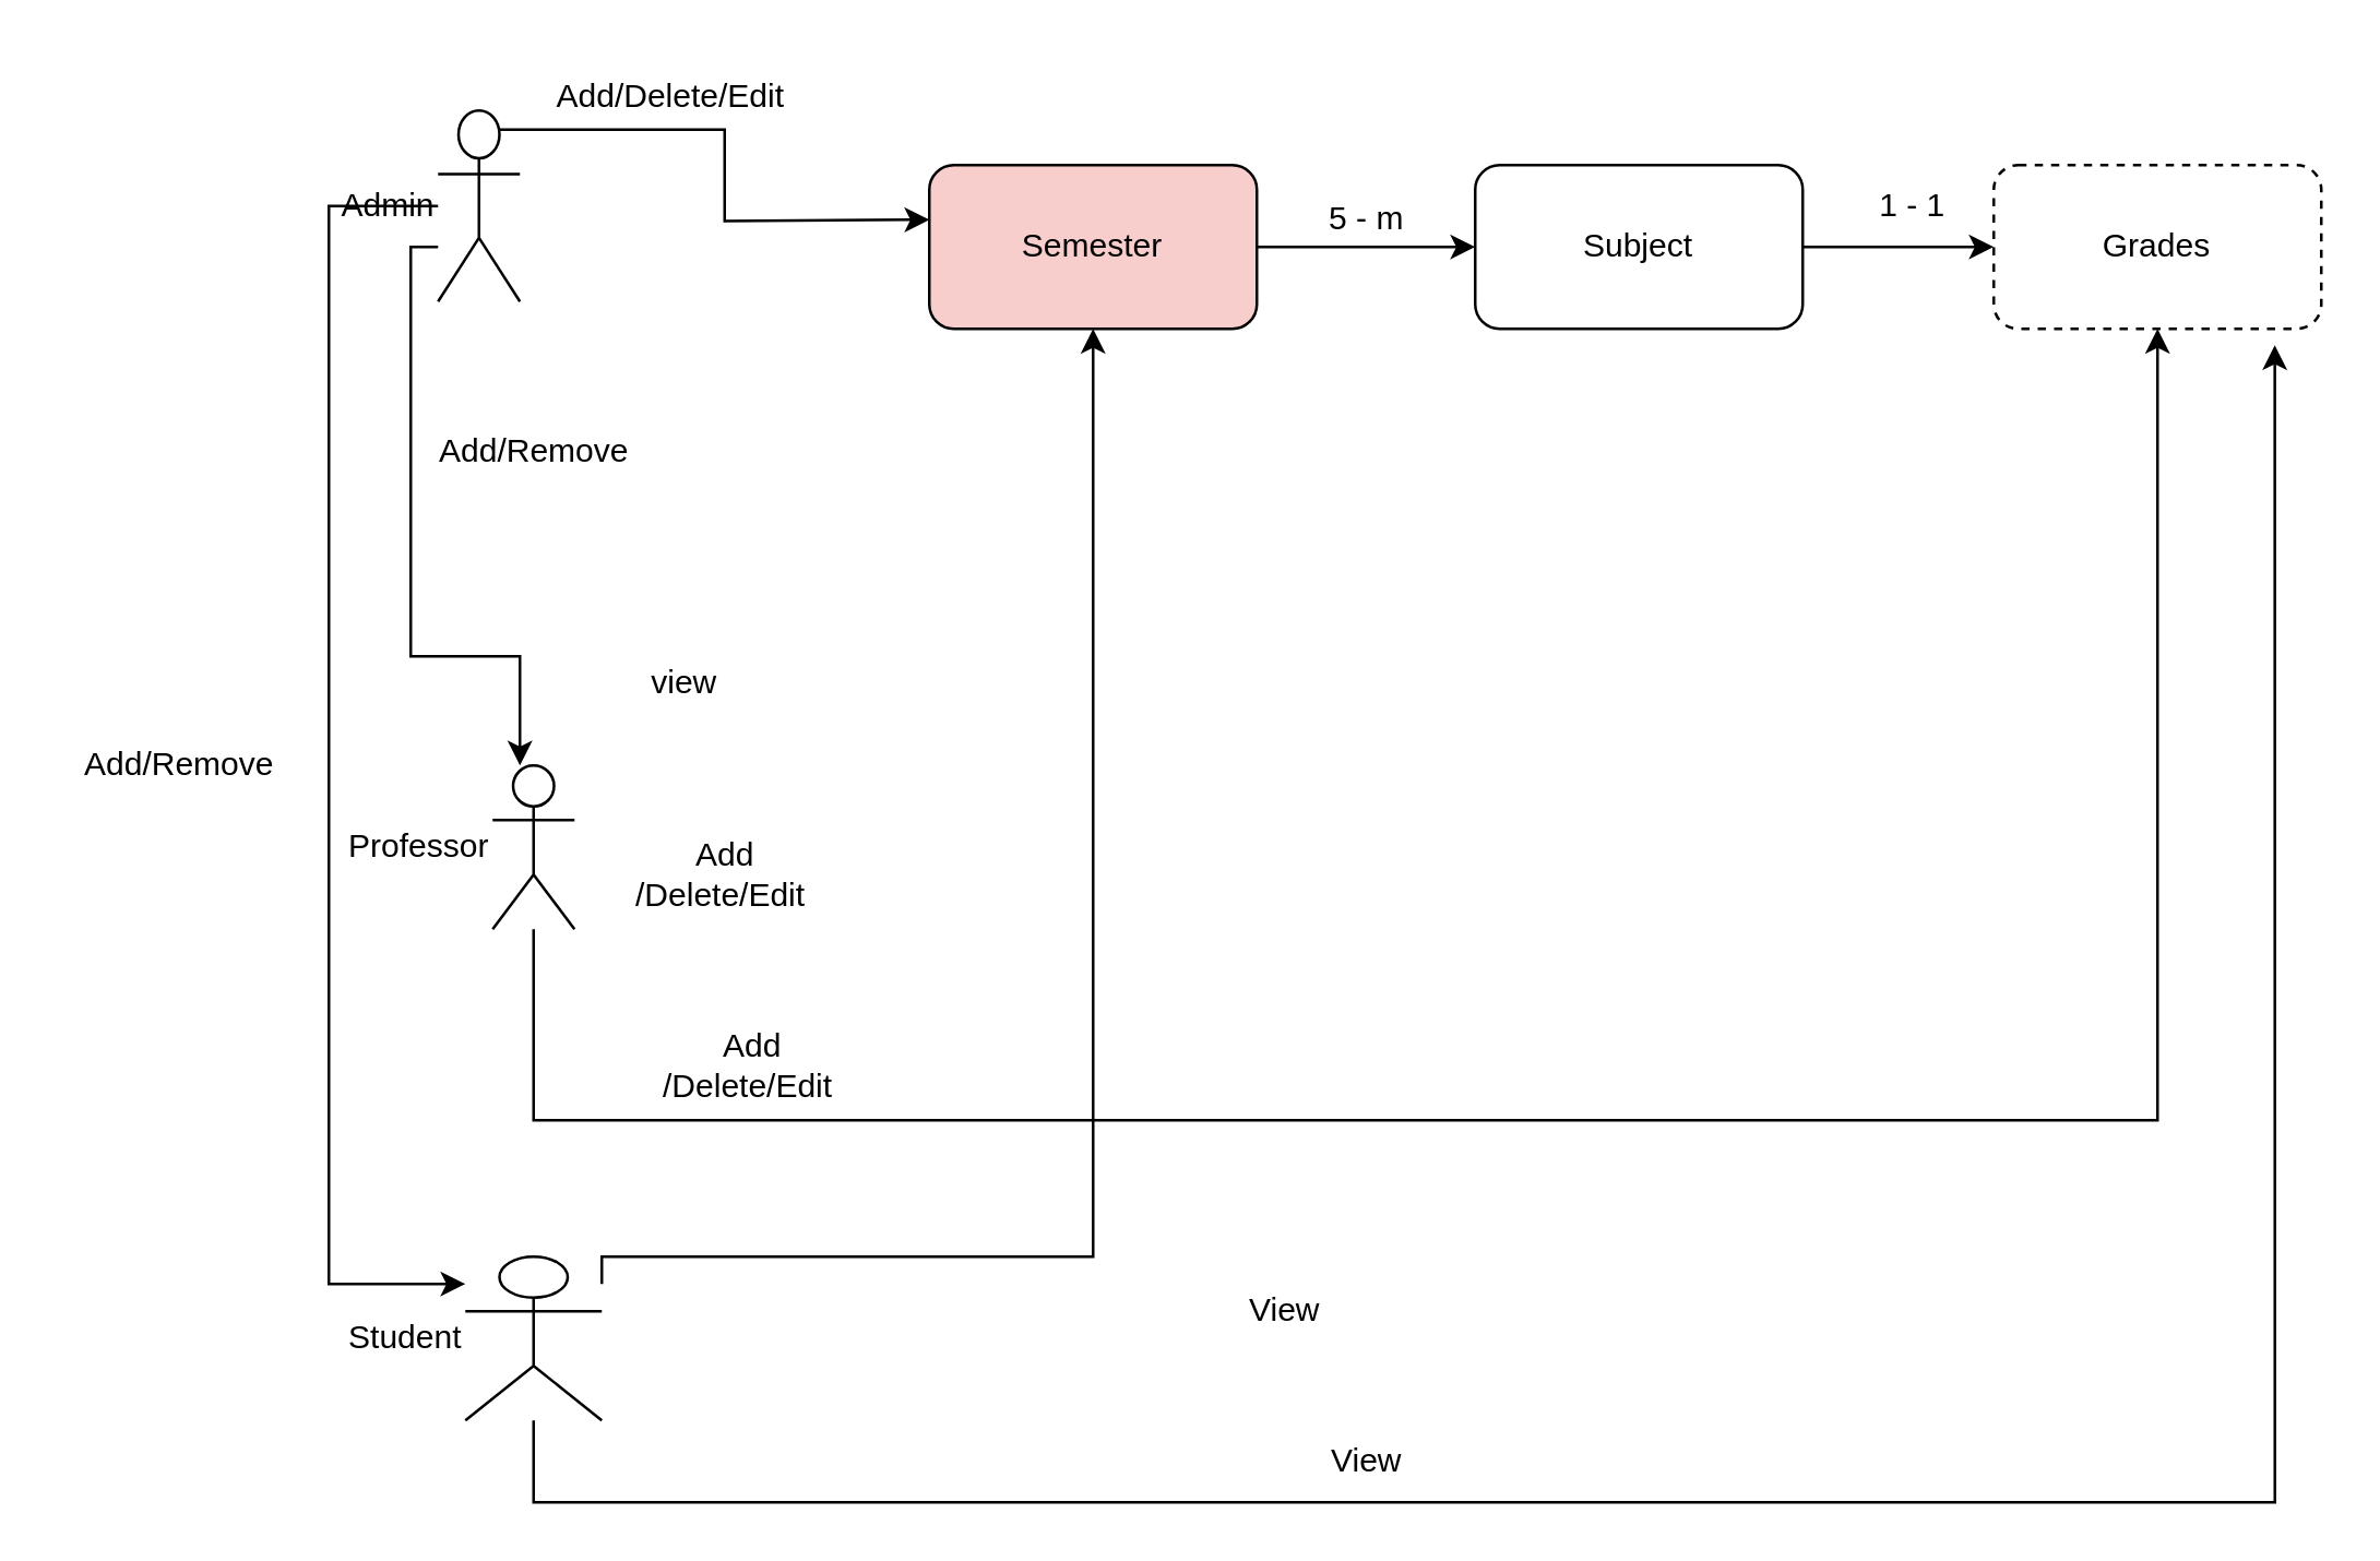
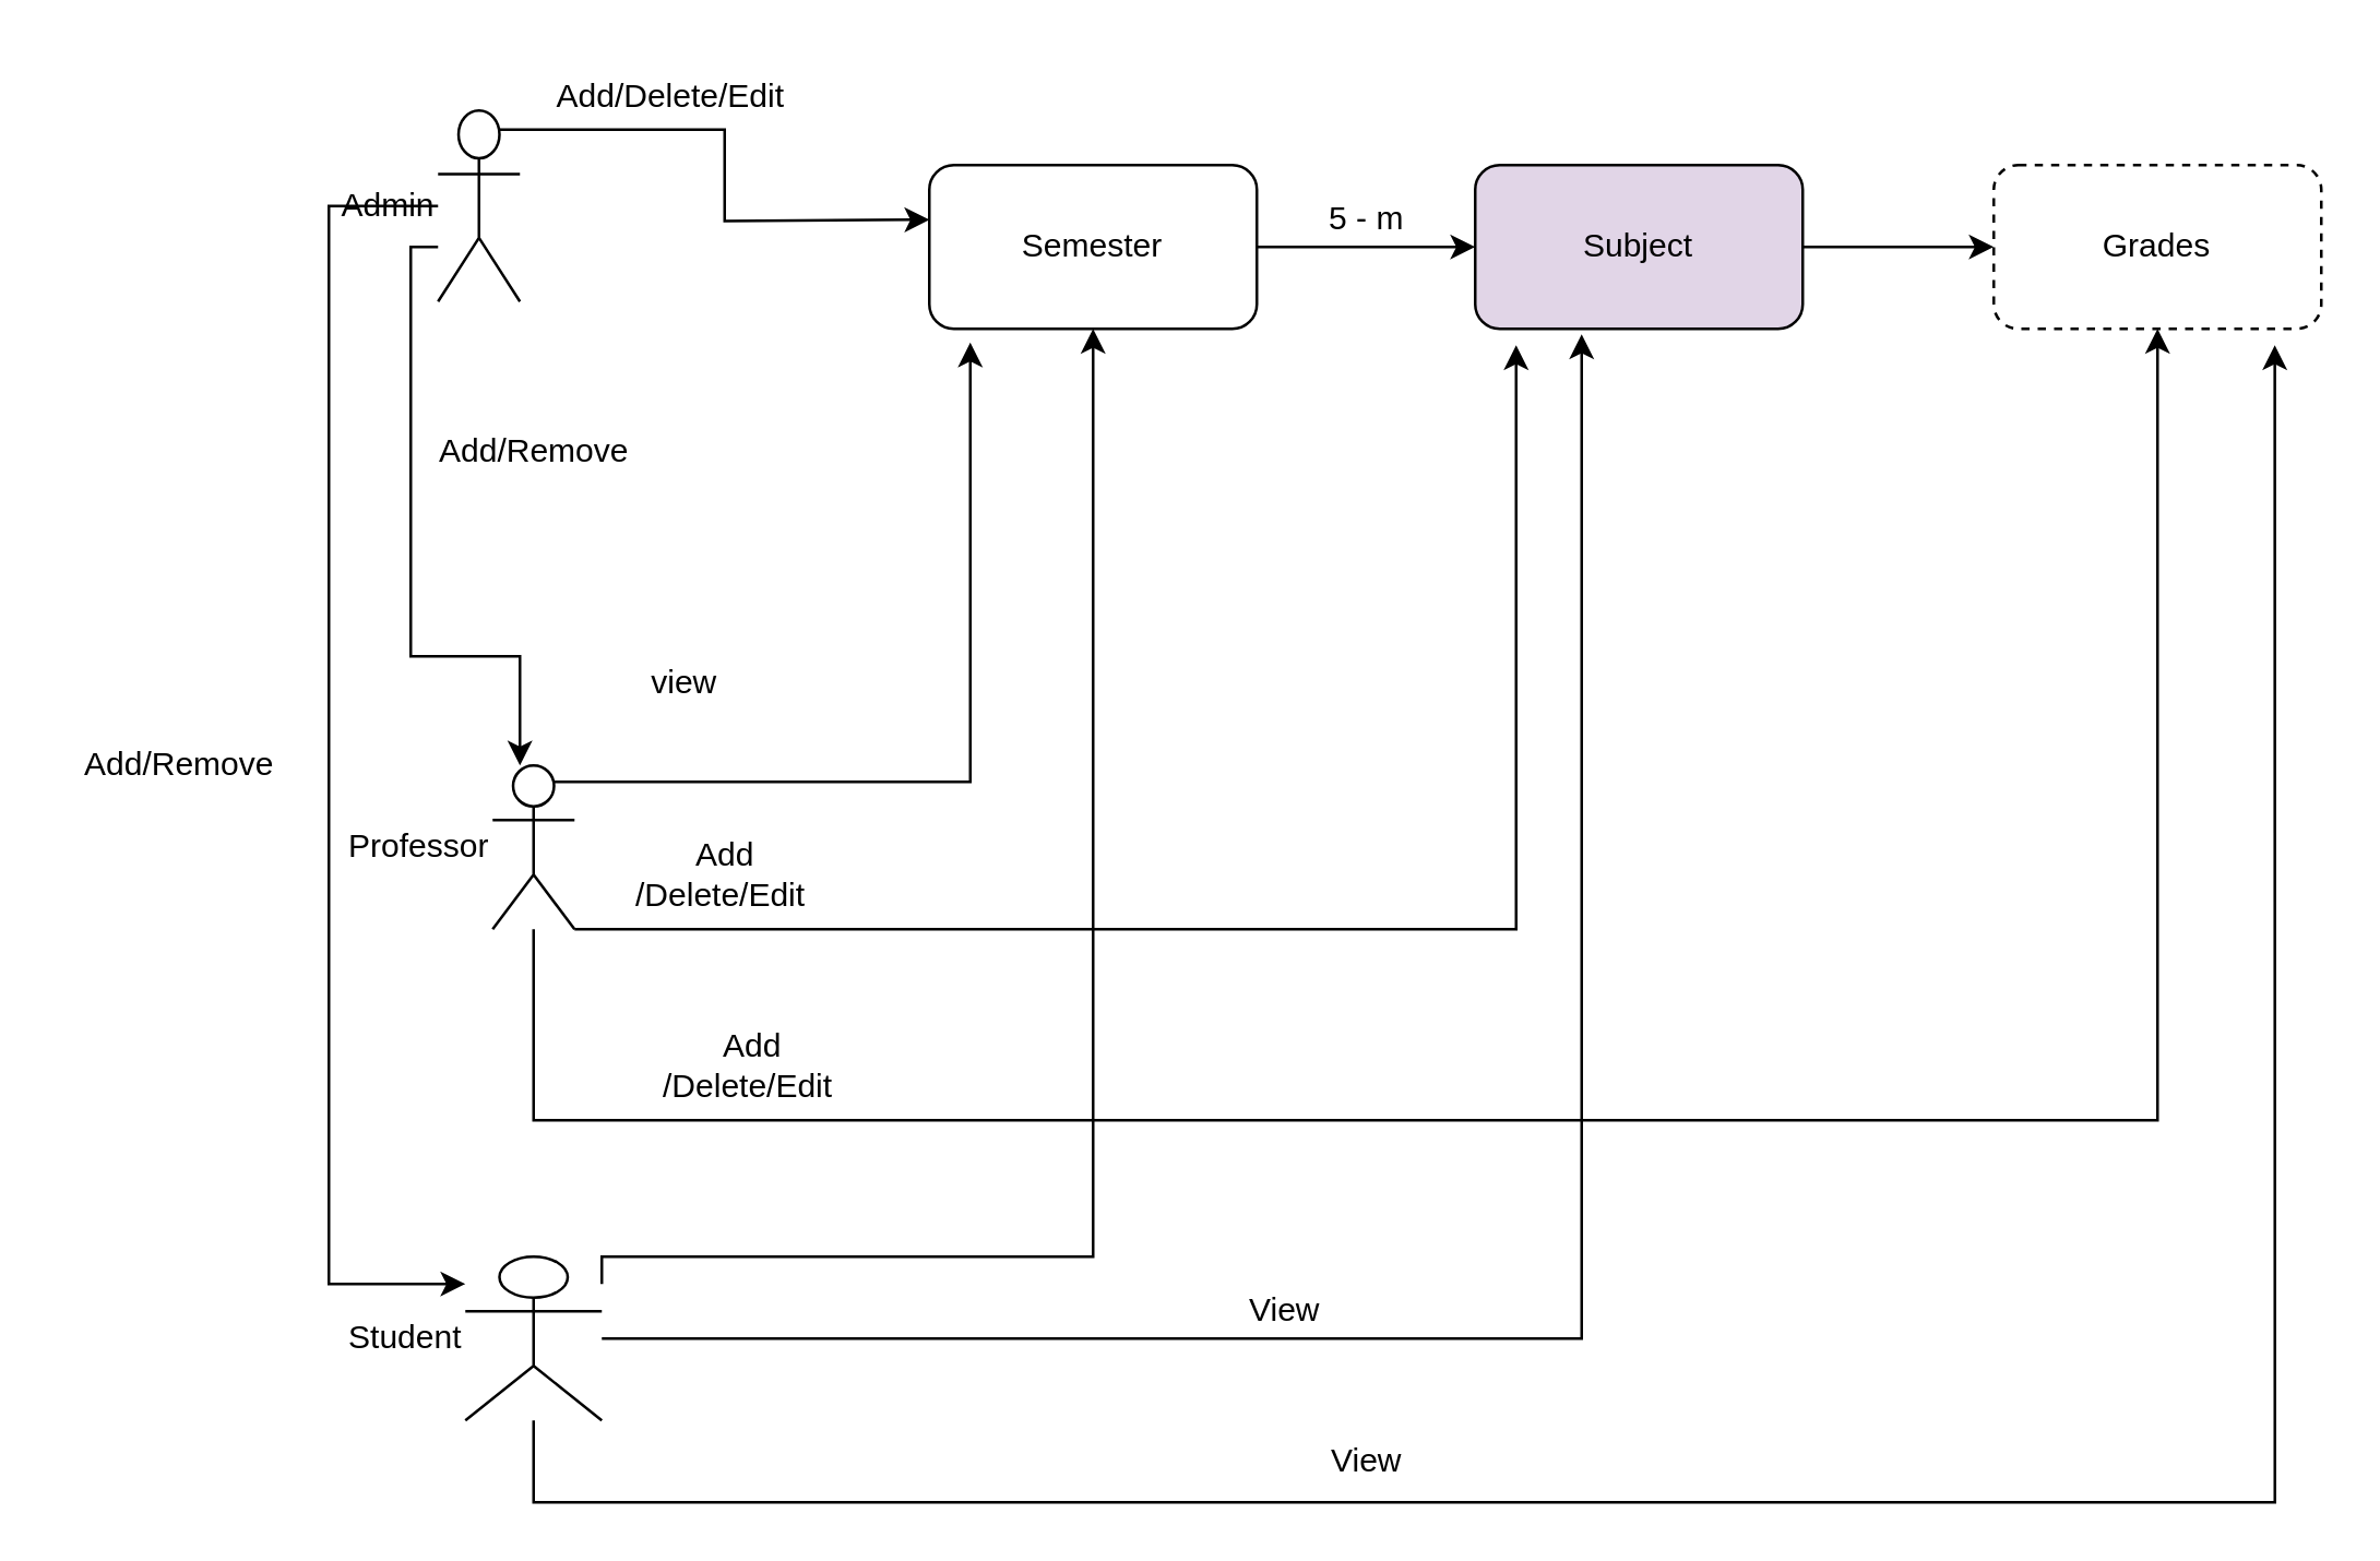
  <mxCell id="0" />
  <mxCell id="1" parent="0" />
  <mxCell id="2" style="edgeStyle=orthogonalEdgeStyle;rounded=0;orthogonalLoop=1;jettySize=auto;html=1;exitX=0.75;exitY=0.1;exitDx=0;exitDy=0;exitPerimeter=0;" edge="1" parent="1" source="5"><mxGeometry relative="1" as="geometry"><mxPoint x="340" y="80" as="targetPoint" /></mxGeometry></mxCell>
  <mxCell id="3" value="" style="edgeStyle=orthogonalEdgeStyle;rounded=0;orthogonalLoop=1;jettySize=auto;html=1;" edge="1" parent="1" source="5" target="9"><mxGeometry relative="1" as="geometry"><mxPoint x="175" y="195" as="targetPoint" /><Array as="points"><mxPoint x="150" y="90" /><mxPoint x="150" y="240" /><mxPoint x="190" y="240" /></Array></mxGeometry></mxCell>
  <mxCell id="4" value="" style="edgeStyle=orthogonalEdgeStyle;rounded=0;orthogonalLoop=1;jettySize=auto;html=1;" edge="1" parent="1" source="5" target="13"><mxGeometry relative="1" as="geometry"><mxPoint x="130" y="430" as="targetPoint" /><Array as="points"><mxPoint x="120" y="75" /><mxPoint x="120" y="470" /></Array></mxGeometry></mxCell>
  <mxCell id="5" value="Admin" style="shape=umlActor;verticalLabelPosition=middle;verticalAlign=middle;html=1;outlineConnect=0;labelPosition=left;align=right;" vertex="1" parent="1"><mxGeometry x="160" y="40" width="30" height="70" as="geometry" /></mxCell>
+ <mxCell id="6" style="edgeStyle=orthogonalEdgeStyle;rounded=0;orthogonalLoop=1;jettySize=auto;html=1;exitX=0.25;exitY=0.1;exitDx=0;exitDy=0;exitPerimeter=0;entryX=0.125;entryY=1.083;entryDx=0;entryDy=0;entryPerimeter=0;" edge="1" parent="1" source="9" target="15"><mxGeometry relative="1" as="geometry" /></mxCell>
+ <mxCell id="7" value="" style="edgeStyle=orthogonalEdgeStyle;rounded=0;orthogonalLoop=1;jettySize=auto;html=1;entryX=0.125;entryY=1.1;entryDx=0;entryDy=0;entryPerimeter=0;" edge="1" parent="1" source="9" target="20"><mxGeometry relative="1" as="geometry"><mxPoint x="265" y="310" as="targetPoint" /><Array as="points"><mxPoint x="555" y="340" /></Array></mxGeometry></mxCell>
  <mxCell id="8" value="" style="edgeStyle=orthogonalEdgeStyle;rounded=0;orthogonalLoop=1;jettySize=auto;html=1;" edge="1" parent="1" source="9" target="23"><mxGeometry relative="1" as="geometry"><mxPoint x="250" y="425" as="targetPoint" /><Array as="points"><mxPoint x="195" y="410" /><mxPoint x="790" y="410" /></Array></mxGeometry></mxCell>
  <mxCell id="9" value="Professor" style="shape=umlActor;verticalLabelPosition=middle;verticalAlign=middle;html=1;outlineConnect=0;labelPosition=left;align=right;" vertex="1" parent="1"><mxGeometry x="180" y="280" width="30" height="60" as="geometry" /></mxCell>
  <mxCell id="10" style="edgeStyle=orthogonalEdgeStyle;rounded=0;orthogonalLoop=1;jettySize=auto;html=1;entryX=0.5;entryY=1;entryDx=0;entryDy=0;" edge="1" parent="1" target="15"><mxGeometry relative="1" as="geometry"><mxPoint x="220" y="470" as="sourcePoint" /><mxPoint x="400" y="130" as="targetPoint" /><Array as="points"><mxPoint x="220" y="460" /><mxPoint x="400" y="460" /></Array></mxGeometry></mxCell>
+ <mxCell id="11" value="" style="edgeStyle=orthogonalEdgeStyle;rounded=0;orthogonalLoop=1;jettySize=auto;html=1;entryX=0.325;entryY=1.033;entryDx=0;entryDy=0;entryPerimeter=0;" edge="1" parent="1" source="13" target="20"><mxGeometry relative="1" as="geometry"><mxPoint x="580" y="130" as="targetPoint" /></mxGeometry></mxCell>
  <mxCell id="12" value="" style="edgeStyle=orthogonalEdgeStyle;rounded=0;orthogonalLoop=1;jettySize=auto;html=1;entryX=0.858;entryY=1.1;entryDx=0;entryDy=0;entryPerimeter=0;" edge="1" parent="1" source="13" target="23"><mxGeometry relative="1" as="geometry"><mxPoint x="195" y="600" as="targetPoint" /><Array as="points"><mxPoint x="195" y="550" /><mxPoint x="833" y="550" /></Array></mxGeometry></mxCell>
  <mxCell id="13" value="Student" style="shape=umlActor;verticalLabelPosition=middle;verticalAlign=middle;html=1;outlineConnect=0;labelPosition=left;align=right;" vertex="1" parent="1"><mxGeometry x="170" y="460" width="50" height="60" as="geometry" /></mxCell>
  <mxCell id="14" value="" style="edgeStyle=orthogonalEdgeStyle;rounded=0;orthogonalLoop=1;jettySize=auto;html=1;" edge="1" parent="1" source="15" target="20"><mxGeometry relative="1" as="geometry" /></mxCell>
- <mxCell id="15" value="Semester" style="rounded=1;whiteSpace=wrap;html=1;fillColor=#f8cecc;" vertex="1" parent="1"><mxGeometry x="340" y="60" width="120" height="60" as="geometry" /></mxCell>
+ <mxCell id="15" value="Semester" style="rounded=1;whiteSpace=wrap;html=1;" vertex="1" parent="1"><mxGeometry x="340" y="60" width="120" height="60" as="geometry" /></mxCell>
  <mxCell id="16" value="view" style="text;html=1;align=center;verticalAlign=middle;resizable=0;points=[];autosize=1;strokeColor=none;fillColor=none;" vertex="1" parent="1"><mxGeometry x="225" y="235" width="50" height="30" as="geometry" /></mxCell>
  <mxCell id="17" value="Add/Delete/Edit" style="text;html=1;align=center;verticalAlign=middle;resizable=0;points=[];autosize=1;strokeColor=none;fillColor=none;" vertex="1" parent="1"><mxGeometry x="190" y="20" width="110" height="30" as="geometry" /></mxCell>
  <mxCell id="18" value="Add/Remove" style="text;html=1;align=center;verticalAlign=middle;resizable=0;points=[];autosize=1;strokeColor=none;fillColor=none;" vertex="1" parent="1"><mxGeometry x="150" y="150" width="90" height="30" as="geometry" /></mxCell>
  <mxCell id="19" value="" style="edgeStyle=orthogonalEdgeStyle;rounded=0;orthogonalLoop=1;jettySize=auto;html=1;" edge="1" parent="1" source="20" target="23"><mxGeometry relative="1" as="geometry" /></mxCell>
- <mxCell id="20" value="Subject" style="whiteSpace=wrap;html=1;rounded=1;" vertex="1" parent="1"><mxGeometry x="540" y="60" width="120" height="60" as="geometry" /></mxCell>
+ <mxCell id="20" value="Subject" style="whiteSpace=wrap;html=1;rounded=1;fillColor=#e1d5e7;" vertex="1" parent="1"><mxGeometry x="540" y="60" width="120" height="60" as="geometry" /></mxCell>
  <mxCell id="21" value="View" style="text;html=1;align=center;verticalAlign=middle;resizable=0;points=[];autosize=1;strokeColor=none;fillColor=none;" vertex="1" parent="1"><mxGeometry x="445" y="465" width="50" height="30" as="geometry" /></mxCell>
  <mxCell id="22" value="Add&lt;br&gt;/Delete/Edit&amp;nbsp;" style="text;html=1;align=center;verticalAlign=middle;resizable=0;points=[];autosize=1;strokeColor=none;fillColor=none;" vertex="1" parent="1"><mxGeometry x="220" y="300" width="90" height="40" as="geometry" /></mxCell>
  <mxCell id="23" value="Grades" style="rounded=1;whiteSpace=wrap;html=1;dashed=1;" vertex="1" parent="1"><mxGeometry x="730" y="60" width="120" height="60" as="geometry" /></mxCell>
  <mxCell id="24" value="View" style="text;html=1;align=center;verticalAlign=middle;resizable=0;points=[];autosize=1;strokeColor=none;fillColor=none;" vertex="1" parent="1"><mxGeometry x="475" y="520" width="50" height="30" as="geometry" /></mxCell>
  <mxCell id="25" value="Add&lt;br&gt;/Delete/Edit&amp;nbsp;" style="text;html=1;align=center;verticalAlign=middle;resizable=0;points=[];autosize=1;strokeColor=none;fillColor=none;" vertex="1" parent="1"><mxGeometry x="230" y="370" width="90" height="40" as="geometry" /></mxCell>
  <mxCell id="26" value="5 - m" style="text;html=1;align=center;verticalAlign=middle;resizable=0;points=[];autosize=1;strokeColor=none;fillColor=none;" vertex="1" parent="1"><mxGeometry x="475" y="65" width="50" height="30" as="geometry" /></mxCell>
- <mxCell id="27" value="1 - 1" style="text;html=1;align=center;verticalAlign=middle;resizable=0;points=[];autosize=1;strokeColor=none;fillColor=none;" vertex="1" parent="1"><mxGeometry x="675" y="60" width="50" height="30" as="geometry" /></mxCell>
  <mxCell id="28" value="Add/Remove" style="text;html=1;align=center;verticalAlign=middle;resizable=0;points=[];autosize=1;strokeColor=none;fillColor=none;" vertex="1" parent="1"><mxGeometry x="20" y="265" width="90" height="30" as="geometry" /></mxCell>
